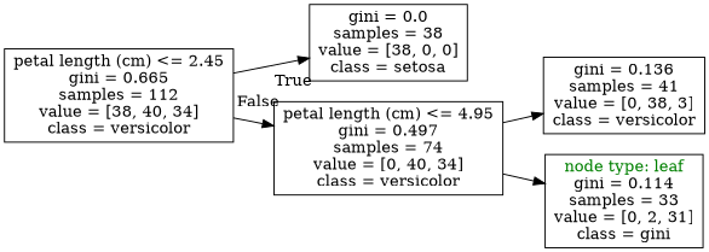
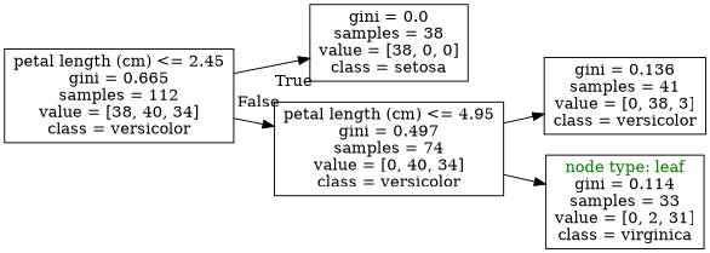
  digraph {
    rankdir=LR
    node [shape=box]
    n1 [label="petal length (cm) <= 2.45\ngini = 0.665\nsamples = 112\nvalue = [38, 40, 34]\nclass = versicolor"]
    n2 [label="gini = 0.0\nsamples = 38\nvalue = [38, 0, 0]\nclass = setosa"]
    n3 [label="petal length (cm) <= 4.95\ngini = 0.497\nsamples = 74\nvalue = [0, 40, 34]\nclass = versicolor"]
    n4 [label="gini = 0.136\nsamples = 41\nvalue = [0, 38, 3]\nclass = versicolor"]
-   n5 [label=<<FONT COLOR="#008000">node type: leaf</FONT><br/><FONT COLOR="black">gini = 0.114<br/>samples = 33<br/>value = [0, 2, 31]<br/>class = gini</FONT>>]
+   n5 [label=<<FONT COLOR="#008000">node type: leaf</FONT><br/><FONT COLOR="black">gini = 0.114<br/>samples = 33<br/>value = [0, 2, 31]<br/>class = virginica</FONT>>]
    n1 -> n2 [headlabel=True labelangle=45 labeldistance=2.5]
    n1 -> n3 [headlabel=False labelangle=-45 labeldistance=2.5]
    n3 -> n4
    n3 -> n5
  }
